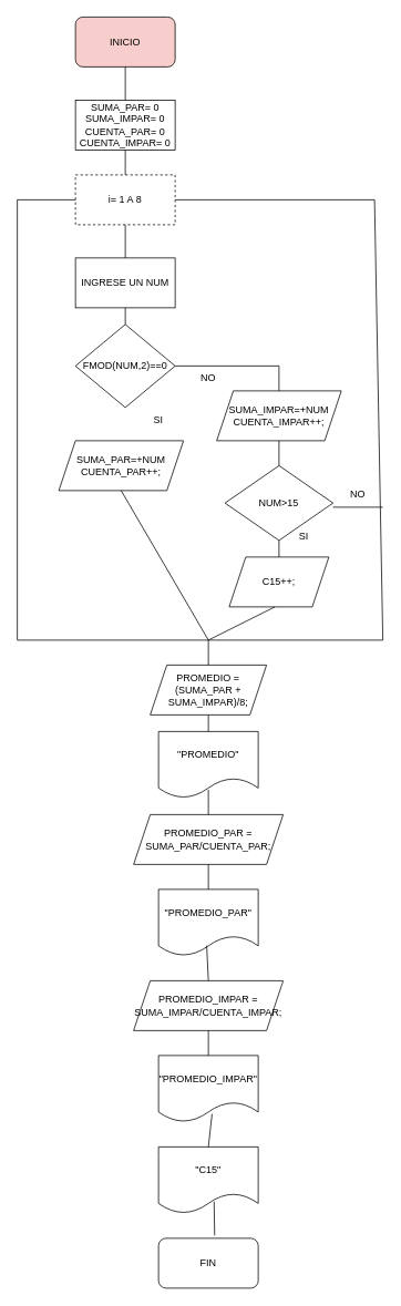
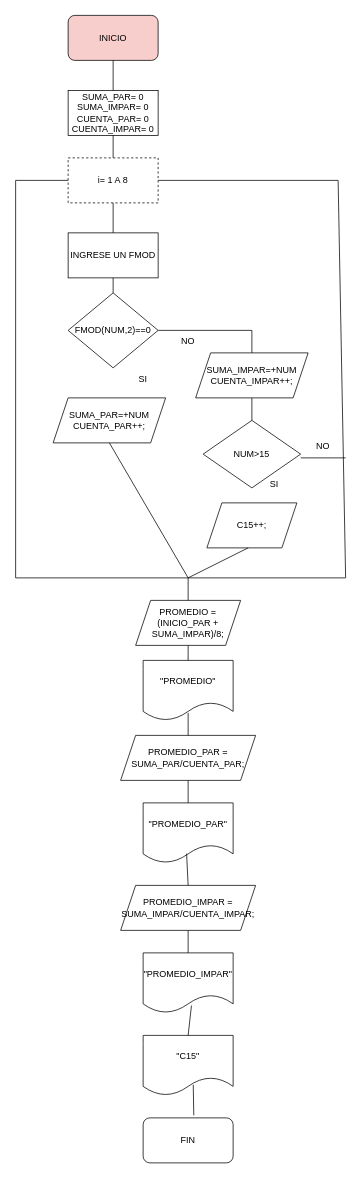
  <mxCell id="0" />
  <mxCell id="1" parent="0" />
  <mxCell id="2" value="INICIO" style="rounded=1;whiteSpace=wrap;html=1;fillColor=#f8cecc;" vertex="1" parent="1"><mxGeometry x="90" y="20" width="120" height="60" as="geometry" /></mxCell>
  <mxCell id="3" value="SUMA_PAR= 0&lt;br&gt;SUMA_IMPAR= 0&lt;br&gt;CUENTA_PAR= 0&lt;br&gt;CUENTA_IMPAR= 0" style="rounded=0;whiteSpace=wrap;html=1;" vertex="1" parent="1"><mxGeometry x="90" y="120" width="120" height="60" as="geometry" /></mxCell>
  <mxCell id="4" value="i= 1 A 8" style="rounded=0;whiteSpace=wrap;html=1;dashed=1;" vertex="1" parent="1"><mxGeometry x="90" y="210" width="120" height="60" as="geometry" /></mxCell>
- <mxCell id="5" value="INGRESE UN NUM" style="rounded=0;whiteSpace=wrap;html=1;" vertex="1" parent="1"><mxGeometry x="90" y="310" width="120" height="60" as="geometry" /></mxCell>
+ <mxCell id="5" value="INGRESE UN FMOD" style="rounded=0;whiteSpace=wrap;html=1;" vertex="1" parent="1"><mxGeometry x="90" y="310" width="120" height="60" as="geometry" /></mxCell>
  <mxCell id="6" value="" style="endArrow=none;html=1;rounded=0;entryX=0.5;entryY=1;entryDx=0;entryDy=0;exitX=0.5;exitY=0;exitDx=0;exitDy=0;" edge="1" parent="1" source="5" target="4"><mxGeometry width="50" height="50" relative="1" as="geometry"><mxPoint x="140" y="320" as="sourcePoint" /><mxPoint x="190" y="270" as="targetPoint" /></mxGeometry></mxCell>
  <mxCell id="7" value="" style="endArrow=none;html=1;rounded=0;entryX=0;entryY=0.5;entryDx=0;entryDy=0;" edge="1" parent="1" target="4"><mxGeometry width="50" height="50" relative="1" as="geometry"><mxPoint x="20" y="240" as="sourcePoint" /><mxPoint x="90" y="220" as="targetPoint" /></mxGeometry></mxCell>
  <mxCell id="8" value="FMOD(NUM,2)==0&lt;br&gt;" style="rhombus;whiteSpace=wrap;html=1;" vertex="1" parent="1"><mxGeometry x="90" y="390" width="120" height="100" as="geometry" /></mxCell>
  <mxCell id="9" value="SUMA_PAR=+NUM&lt;br&gt;CUENTA_PAR++;" style="shape=parallelogram;perimeter=parallelogramPerimeter;whiteSpace=wrap;html=1;fixedSize=1;" vertex="1" parent="1"><mxGeometry x="70" y="530" width="150" height="60" as="geometry" /></mxCell>
  <mxCell id="10" value="SI" style="text;html=1;strokeColor=none;fillColor=none;align=center;verticalAlign=middle;whiteSpace=wrap;rounded=0;" vertex="1" parent="1"><mxGeometry x="160" y="490" width="60" height="30" as="geometry" /></mxCell>
  <mxCell id="11" value="NO" style="text;html=1;strokeColor=none;fillColor=none;align=center;verticalAlign=middle;whiteSpace=wrap;rounded=0;" vertex="1" parent="1"><mxGeometry x="220" y="440" width="60" height="30" as="geometry" /></mxCell>
  <mxCell id="12" value="" style="endArrow=none;html=1;rounded=0;entryX=0.5;entryY=0;entryDx=0;entryDy=0;" edge="1" parent="1" target="19"><mxGeometry width="50" height="50" relative="1" as="geometry"><mxPoint x="210" y="440" as="sourcePoint" /><mxPoint x="260" y="390" as="targetPoint" /><Array as="points"><mxPoint x="335" y="440" /></Array></mxGeometry></mxCell>
  <mxCell id="13" value="NUM&amp;gt;15" style="rhombus;whiteSpace=wrap;html=1;" vertex="1" parent="1"><mxGeometry x="270" y="560" width="130" height="90" as="geometry" /></mxCell>
  <mxCell id="14" value="" style="endArrow=none;html=1;rounded=0;entryX=0.5;entryY=1;entryDx=0;entryDy=0;exitX=0.5;exitY=0;exitDx=0;exitDy=0;" edge="1" parent="1" source="13" target="19"><mxGeometry width="50" height="50" relative="1" as="geometry"><mxPoint x="310" y="570" as="sourcePoint" /><mxPoint x="360" y="520" as="targetPoint" /></mxGeometry></mxCell>
  <mxCell id="15" value="C15++;" style="shape=parallelogram;perimeter=parallelogramPerimeter;whiteSpace=wrap;html=1;fixedSize=1;" vertex="1" parent="1"><mxGeometry x="275" y="670" width="120" height="60" as="geometry" /></mxCell>
- <mxCell id="16" value="" style="endArrow=none;html=1;rounded=0;exitX=0.5;exitY=0;exitDx=0;exitDy=0;entryX=0.5;entryY=1;entryDx=0;entryDy=0;" edge="1" parent="1" source="15" target="13"><mxGeometry width="50" height="50" relative="1" as="geometry"><mxPoint x="280" y="700" as="sourcePoint" /><mxPoint x="330" y="650" as="targetPoint" /><Array as="points" /></mxGeometry></mxCell>
  <mxCell id="17" value="" style="endArrow=none;html=1;rounded=0;exitX=0.5;exitY=0;exitDx=0;exitDy=0;" edge="1" parent="1" source="8"><mxGeometry width="50" height="50" relative="1" as="geometry"><mxPoint x="100" y="420" as="sourcePoint" /><mxPoint x="150" y="370" as="targetPoint" /></mxGeometry></mxCell>
  <mxCell id="18" value="" style="endArrow=none;html=1;rounded=0;" edge="1" parent="1"><mxGeometry width="50" height="50" relative="1" as="geometry"><mxPoint x="20" y="770" as="sourcePoint" /><mxPoint x="20" y="240" as="targetPoint" /></mxGeometry></mxCell>
  <mxCell id="19" value="SUMA_IMPAR=+NUM&lt;br&gt;CUENTA_IMPAR++;" style="shape=parallelogram;perimeter=parallelogramPerimeter;whiteSpace=wrap;html=1;fixedSize=1;" vertex="1" parent="1"><mxGeometry x="260" y="470" width="150" height="60" as="geometry" /></mxCell>
  <mxCell id="20" value="" style="endArrow=none;html=1;rounded=0;exitX=1;exitY=0.5;exitDx=0;exitDy=0;" edge="1" parent="1" source="4"><mxGeometry width="50" height="50" relative="1" as="geometry"><mxPoint x="210" y="290" as="sourcePoint" /><mxPoint x="450" y="240" as="targetPoint" /></mxGeometry></mxCell>
  <mxCell id="21" value="" style="endArrow=none;html=1;rounded=0;" edge="1" parent="1"><mxGeometry width="50" height="50" relative="1" as="geometry"><mxPoint x="460" y="770" as="sourcePoint" /><mxPoint x="450" y="240" as="targetPoint" /></mxGeometry></mxCell>
  <mxCell id="22" value="" style="endArrow=none;html=1;rounded=0;" edge="1" parent="1"><mxGeometry width="50" height="50" relative="1" as="geometry"><mxPoint x="400" y="610" as="sourcePoint" /><mxPoint x="460" y="610" as="targetPoint" /></mxGeometry></mxCell>
  <mxCell id="23" value="" style="endArrow=none;html=1;rounded=0;" edge="1" parent="1"><mxGeometry width="50" height="50" relative="1" as="geometry"><mxPoint x="20" y="770" as="sourcePoint" /><mxPoint x="460" y="770" as="targetPoint" /></mxGeometry></mxCell>
- <mxCell id="24" value="PROMEDIO = (SUMA_PAR + SUMA_IMPAR)/8;" style="shape=parallelogram;perimeter=parallelogramPerimeter;whiteSpace=wrap;html=1;fixedSize=1;" vertex="1" parent="1"><mxGeometry x="180" y="800" width="140" height="60" as="geometry" /></mxCell>
+ <mxCell id="24" value="PROMEDIO = (INICIO_PAR + SUMA_IMPAR)/8;" style="shape=parallelogram;perimeter=parallelogramPerimeter;whiteSpace=wrap;html=1;fixedSize=1;" vertex="1" parent="1"><mxGeometry x="180" y="800" width="140" height="60" as="geometry" /></mxCell>
  <mxCell id="25" value="" style="endArrow=none;html=1;rounded=0;" edge="1" parent="1"><mxGeometry width="50" height="50" relative="1" as="geometry"><mxPoint x="250" y="770" as="sourcePoint" /><mxPoint x="330" y="730" as="targetPoint" /></mxGeometry></mxCell>
  <mxCell id="26" value="" style="endArrow=none;html=1;rounded=0;entryX=0.5;entryY=1;entryDx=0;entryDy=0;" edge="1" parent="1" target="9"><mxGeometry width="50" height="50" relative="1" as="geometry"><mxPoint x="250" y="770" as="sourcePoint" /><mxPoint x="160" y="590" as="targetPoint" /></mxGeometry></mxCell>
  <mxCell id="27" value="" style="endArrow=none;html=1;rounded=0;exitX=0.5;exitY=0;exitDx=0;exitDy=0;" edge="1" parent="1" source="24"><mxGeometry width="50" height="50" relative="1" as="geometry"><mxPoint x="200" y="810" as="sourcePoint" /><mxPoint x="250" y="770" as="targetPoint" /></mxGeometry></mxCell>
  <mxCell id="28" value="PROMEDIO_PAR = SUMA_PAR/CUENTA_PAR;" style="shape=parallelogram;perimeter=parallelogramPerimeter;whiteSpace=wrap;html=1;fixedSize=1;" vertex="1" parent="1"><mxGeometry x="160" y="980" width="180" height="60" as="geometry" /></mxCell>
  <mxCell id="29" value="&quot;PROMEDIO&quot;" style="shape=document;whiteSpace=wrap;html=1;boundedLbl=1;" vertex="1" parent="1"><mxGeometry x="190" y="880" width="120" height="80" as="geometry" /></mxCell>
  <mxCell id="30" value="&quot;PROMEDIO_PAR&quot;" style="shape=document;whiteSpace=wrap;html=1;boundedLbl=1;" vertex="1" parent="1"><mxGeometry x="190" y="1070" width="120" height="80" as="geometry" /></mxCell>
  <mxCell id="31" value="PROMEDIO_IMPAR = SUMA_IMPAR/CUENTA_IMPAR;" style="shape=parallelogram;perimeter=parallelogramPerimeter;whiteSpace=wrap;html=1;fixedSize=1;" vertex="1" parent="1"><mxGeometry x="160" y="1180" width="180" height="60" as="geometry" /></mxCell>
  <mxCell id="32" value="&quot;PROMEDIO_IMPAR&quot;" style="shape=document;whiteSpace=wrap;html=1;boundedLbl=1;" vertex="1" parent="1"><mxGeometry x="190" y="1270" width="120" height="80" as="geometry" /></mxCell>
  <mxCell id="33" value="&quot;C15&quot;" style="shape=document;whiteSpace=wrap;html=1;boundedLbl=1;" vertex="1" parent="1"><mxGeometry x="190" y="1380" width="120" height="80" as="geometry" /></mxCell>
  <mxCell id="34" value="" style="endArrow=none;html=1;rounded=0;exitX=0.5;exitY=0;exitDx=0;exitDy=0;entryX=0.537;entryY=0.878;entryDx=0;entryDy=0;entryPerimeter=0;" edge="1" parent="1" source="33" target="32"><mxGeometry width="50" height="50" relative="1" as="geometry"><mxPoint x="240" y="1390" as="sourcePoint" /><mxPoint x="290" y="1340" as="targetPoint" /></mxGeometry></mxCell>
  <mxCell id="35" value="" style="endArrow=none;html=1;rounded=0;entryX=0.5;entryY=1;entryDx=0;entryDy=0;" edge="1" parent="1" source="32" target="31"><mxGeometry width="50" height="50" relative="1" as="geometry"><mxPoint x="230" y="1280" as="sourcePoint" /><mxPoint x="280" y="1230" as="targetPoint" /></mxGeometry></mxCell>
  <mxCell id="36" value="" style="endArrow=none;html=1;rounded=0;exitX=0.5;exitY=0;exitDx=0;exitDy=0;entryX=0.483;entryY=0.847;entryDx=0;entryDy=0;entryPerimeter=0;" edge="1" parent="1" source="31" target="30"><mxGeometry width="50" height="50" relative="1" as="geometry"><mxPoint x="230" y="1190" as="sourcePoint" /><mxPoint x="280" y="1140" as="targetPoint" /></mxGeometry></mxCell>
  <mxCell id="37" value="" style="endArrow=none;html=1;rounded=0;exitX=0.5;exitY=0;exitDx=0;exitDy=0;entryX=0.5;entryY=1;entryDx=0;entryDy=0;" edge="1" parent="1" source="30" target="28"><mxGeometry width="50" height="50" relative="1" as="geometry"><mxPoint x="220" y="1080" as="sourcePoint" /><mxPoint x="270" y="1030" as="targetPoint" /></mxGeometry></mxCell>
  <mxCell id="38" value="" style="endArrow=none;html=1;rounded=0;exitX=0.5;exitY=0;exitDx=0;exitDy=0;" edge="1" parent="1" source="28"><mxGeometry width="50" height="50" relative="1" as="geometry"><mxPoint x="200" y="990" as="sourcePoint" /><mxPoint x="250" y="950" as="targetPoint" /></mxGeometry></mxCell>
  <mxCell id="39" value="" style="endArrow=none;html=1;rounded=0;exitX=0.5;exitY=0;exitDx=0;exitDy=0;entryX=0.5;entryY=1;entryDx=0;entryDy=0;" edge="1" parent="1" source="29" target="24"><mxGeometry width="50" height="50" relative="1" as="geometry"><mxPoint x="220" y="900" as="sourcePoint" /><mxPoint x="270" y="850" as="targetPoint" /></mxGeometry></mxCell>
  <mxCell id="40" value="" style="endArrow=none;html=1;rounded=0;entryX=0.5;entryY=1;entryDx=0;entryDy=0;exitX=0.5;exitY=0;exitDx=0;exitDy=0;" edge="1" parent="1" source="4" target="3"><mxGeometry width="50" height="50" relative="1" as="geometry"><mxPoint x="140" y="210" as="sourcePoint" /><mxPoint x="190" y="160" as="targetPoint" /></mxGeometry></mxCell>
  <mxCell id="41" value="" style="endArrow=none;html=1;rounded=0;entryX=0.5;entryY=1;entryDx=0;entryDy=0;" edge="1" parent="1" target="2"><mxGeometry width="50" height="50" relative="1" as="geometry"><mxPoint x="150" y="120" as="sourcePoint" /><mxPoint x="200" y="70" as="targetPoint" /></mxGeometry></mxCell>
  <mxCell id="42" value="SI" style="text;html=1;strokeColor=none;fillColor=none;align=center;verticalAlign=middle;whiteSpace=wrap;rounded=0;" vertex="1" parent="1"><mxGeometry x="335" y="630" width="60" height="30" as="geometry" /></mxCell>
  <mxCell id="43" value="NO" style="text;html=1;strokeColor=none;fillColor=none;align=center;verticalAlign=middle;whiteSpace=wrap;rounded=0;" vertex="1" parent="1"><mxGeometry x="400" y="580" width="60" height="30" as="geometry" /></mxCell>
  <mxCell id="44" value="FIN" style="rounded=1;whiteSpace=wrap;html=1;" vertex="1" parent="1"><mxGeometry x="190" y="1490" width="120" height="60" as="geometry" /></mxCell>
  <mxCell id="45" value="" style="endArrow=none;html=1;rounded=0;entryX=0.557;entryY=0.822;entryDx=0;entryDy=0;entryPerimeter=0;exitX=0.563;exitY=-0.057;exitDx=0;exitDy=0;exitPerimeter=0;" edge="1" parent="1" source="44" target="33"><mxGeometry width="50" height="50" relative="1" as="geometry"><mxPoint x="230" y="1500" as="sourcePoint" /><mxPoint x="280" y="1450" as="targetPoint" /></mxGeometry></mxCell>
